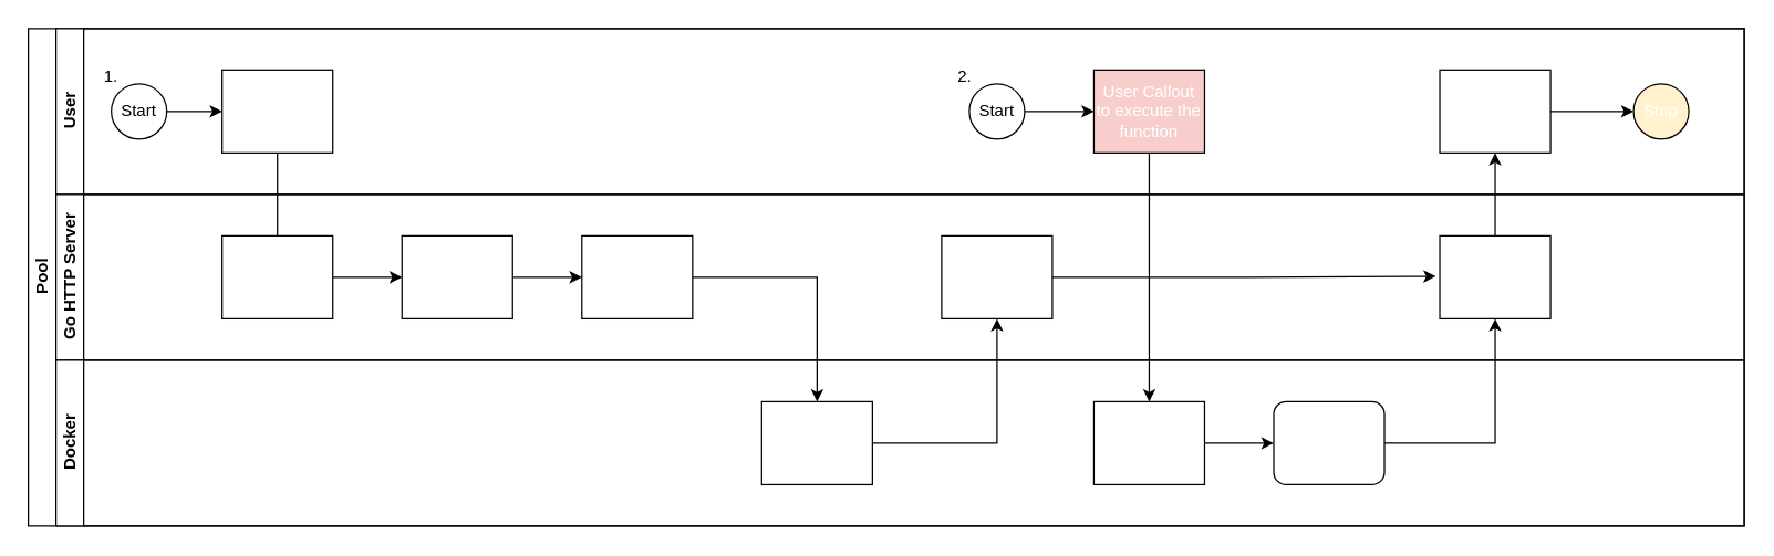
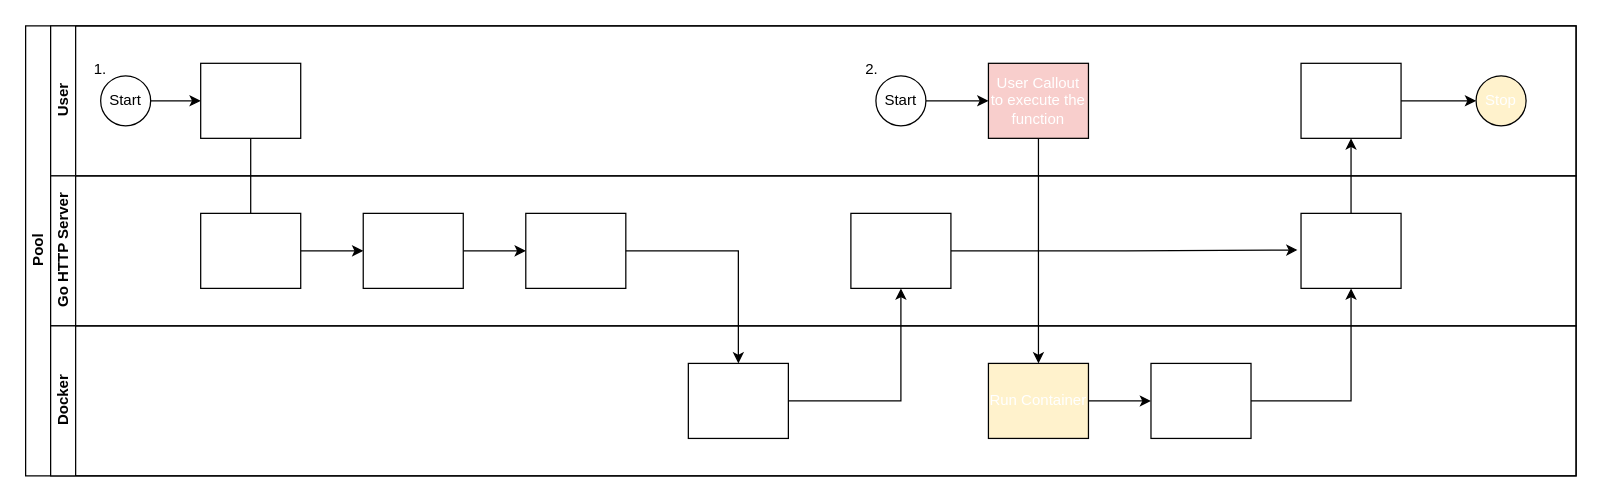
  <mxCell id="0" />
  <mxCell id="1" parent="0" />
  <mxCell id="2" value="Pool" style="swimlane;html=1;childLayout=stackLayout;resizeParent=1;resizeParentMax=0;horizontal=0;startSize=20;horizontalStack=0;" parent="1" vertex="1"><mxGeometry x="20" y="20" width="1240" height="360" as="geometry" /></mxCell>
  <mxCell id="3" value="" style="edgeStyle=orthogonalEdgeStyle;rounded=0;orthogonalLoop=1;jettySize=auto;html=1;endArrow=none;endFill=0;" parent="2" source="7" target="17" edge="1"><mxGeometry relative="1" as="geometry" /></mxCell>
  <mxCell id="4" value="User" style="swimlane;html=1;startSize=20;horizontal=0;" parent="2" vertex="1"><mxGeometry x="20" width="1220" height="120" as="geometry" /></mxCell>
  <mxCell id="5" value="" style="edgeStyle=orthogonalEdgeStyle;rounded=0;orthogonalLoop=1;jettySize=auto;html=1;" parent="4" source="6" target="7" edge="1"><mxGeometry relative="1" as="geometry" /></mxCell>
  <mxCell id="6" value="Start" style="ellipse;whiteSpace=wrap;html=1;" parent="4" vertex="1"><mxGeometry x="40" y="40" width="40" height="40" as="geometry" /></mxCell>
  <mxCell id="7" value="&lt;font style=&quot;font-size: 11px; color: rgb(255, 255, 255);&quot;&gt;User Uploads&lt;/font&gt;&lt;div&gt;&lt;font style=&quot;font-size: 11px; color: rgb(255, 255, 255);&quot;&gt;Code Create&lt;/font&gt;&lt;/div&gt;&lt;div&gt;&lt;font style=&quot;font-size: 11px; color: rgb(255, 255, 255);&quot;&gt;(zip)&lt;/font&gt;&lt;/div&gt;" style="rounded=0;whiteSpace=wrap;html=1;fontFamily=Helvetica;fontSize=12;fontColor=#000000;align=center;" parent="4" vertex="1"><mxGeometry x="120" y="30" width="80" height="60" as="geometry" /></mxCell>
  <mxCell id="8" value="&lt;font color=&quot;#ffffff&quot;&gt;Output in HTTP Response&lt;/font&gt;" style="rounded=0;whiteSpace=wrap;html=1;fontFamily=Helvetica;fontSize=12;fontColor=#000000;align=center;" vertex="1" parent="4"><mxGeometry x="1000" y="30" width="80" height="60" as="geometry" /></mxCell>
  <mxCell id="9" value="" style="edgeStyle=orthogonalEdgeStyle;rounded=0;orthogonalLoop=1;jettySize=auto;html=1;entryX=0;entryY=0.5;entryDx=0;entryDy=0;" edge="1" parent="4" source="10" target="12"><mxGeometry relative="1" as="geometry"><mxPoint x="750" y="60" as="targetPoint" /></mxGeometry></mxCell>
  <mxCell id="10" value="Start" style="ellipse;whiteSpace=wrap;html=1;" vertex="1" parent="4"><mxGeometry x="660" y="40" width="40" height="40" as="geometry" /></mxCell>
  <mxCell id="11" style="edgeStyle=orthogonalEdgeStyle;rounded=0;orthogonalLoop=1;jettySize=auto;html=1;" edge="1" parent="4" source="12"><mxGeometry relative="1" as="geometry"><mxPoint x="790" y="270" as="targetPoint" /></mxGeometry></mxCell>
  <mxCell id="12" value="&lt;font color=&quot;#ffffff&quot;&gt;User Callout to execute the function&lt;/font&gt;" style="rounded=0;whiteSpace=wrap;html=1;fontFamily=Helvetica;fontSize=12;fontColor=#000000;align=center;fillColor=#f8cecc;" vertex="1" parent="4"><mxGeometry x="750" y="30" width="80" height="60" as="geometry" /></mxCell>
  <mxCell id="13" value="2." style="text;html=1;align=center;verticalAlign=middle;whiteSpace=wrap;rounded=0;" vertex="1" parent="4"><mxGeometry x="627" y="20" width="60" height="30" as="geometry" /></mxCell>
  <mxCell id="14" value="1." style="text;html=1;align=center;verticalAlign=middle;whiteSpace=wrap;rounded=0;" vertex="1" parent="4"><mxGeometry x="10" y="20" width="60" height="30" as="geometry" /></mxCell>
  <mxCell id="15" value="Go HTTP Server" style="swimlane;html=1;startSize=20;horizontal=0;" parent="2" vertex="1"><mxGeometry x="20" y="120" width="1220" height="120" as="geometry" /></mxCell>
  <mxCell id="16" value="" style="edgeStyle=orthogonalEdgeStyle;rounded=0;orthogonalLoop=1;jettySize=auto;html=1;" edge="1" parent="15" source="17" target="19"><mxGeometry relative="1" as="geometry" /></mxCell>
  <mxCell id="17" value="&lt;font style=&quot;color: rgb(255, 255, 255);&quot;&gt;Extract Zip to Temp Dir&lt;/font&gt;" style="rounded=0;whiteSpace=wrap;html=1;fontFamily=Helvetica;fontSize=12;fontColor=#000000;align=center;" parent="15" vertex="1"><mxGeometry x="120" y="30" width="80" height="60" as="geometry" /></mxCell>
  <mxCell id="18" value="" style="edgeStyle=orthogonalEdgeStyle;rounded=0;orthogonalLoop=1;jettySize=auto;html=1;" edge="1" parent="15" source="19" target="20"><mxGeometry relative="1" as="geometry" /></mxCell>
  <mxCell id="19" value="&lt;font style=&quot;color: rgb(255, 255, 255);&quot;&gt;Detect Lang&lt;/font&gt;" style="rounded=0;whiteSpace=wrap;html=1;fontFamily=Helvetica;fontSize=12;fontColor=#000000;align=center;" vertex="1" parent="15"><mxGeometry x="250" y="30" width="80" height="60" as="geometry" /></mxCell>
  <mxCell id="20" value="&lt;font style=&quot;color: rgb(255, 255, 255);&quot;&gt;Create Dockerfile&lt;/font&gt;" style="rounded=0;whiteSpace=wrap;html=1;fontFamily=Helvetica;fontSize=12;fontColor=#000000;align=center;" vertex="1" parent="15"><mxGeometry x="380" y="30" width="80" height="60" as="geometry" /></mxCell>
  <mxCell id="21" value="&lt;font color=&quot;#ffffff&quot;&gt;Callout&lt;/font&gt;" style="rounded=0;whiteSpace=wrap;html=1;fontFamily=Helvetica;fontSize=12;fontColor=#000000;align=center;" vertex="1" parent="15"><mxGeometry x="1000" y="30" width="80" height="60" as="geometry" /></mxCell>
  <mxCell id="22" value="Docker" style="swimlane;html=1;startSize=20;horizontal=0;" parent="2" vertex="1"><mxGeometry x="20" y="240" width="1220" height="120" as="geometry" /></mxCell>
- <mxCell id="23" value="&lt;font color=&quot;#ffffff&quot;&gt;Run Container&lt;/font&gt;" style="rounded=0;whiteSpace=wrap;html=1;fontFamily=Helvetica;fontSize=12;fontColor=#000000;align=center;" vertex="1" parent="22"><mxGeometry x="750" y="30" width="80" height="60" as="geometry" /></mxCell>
- <mxCell id="24" value="&lt;font color=&quot;#ffffff&quot;&gt;Execute Function&lt;/font&gt;" style="whiteSpace=wrap;html=1;fontFamily=Helvetica;fontSize=12;fontColor=#000000;align=center;rounded=1;" vertex="1" parent="22"><mxGeometry x="880" y="30" width="80" height="60" as="geometry" /></mxCell>
+ <mxCell id="23" value="&lt;font color=&quot;#ffffff&quot;&gt;Run Container&lt;/font&gt;" style="rounded=0;whiteSpace=wrap;html=1;fontFamily=Helvetica;fontSize=12;fontColor=#000000;align=center;fillColor=#fff2cc;" vertex="1" parent="22"><mxGeometry x="750" y="30" width="80" height="60" as="geometry" /></mxCell>
+ <mxCell id="24" value="&lt;font color=&quot;#ffffff&quot;&gt;Execute Function&lt;/font&gt;" style="rounded=0;whiteSpace=wrap;html=1;fontFamily=Helvetica;fontSize=12;fontColor=#000000;align=center;" vertex="1" parent="22"><mxGeometry x="880" y="30" width="80" height="60" as="geometry" /></mxCell>
  <mxCell id="25" value="" style="edgeStyle=orthogonalEdgeStyle;rounded=0;orthogonalLoop=1;jettySize=auto;html=1;" edge="1" parent="22" source="23" target="24"><mxGeometry relative="1" as="geometry" /></mxCell>
  <mxCell id="26" value="&lt;font style=&quot;color: rgb(255, 255, 255);&quot;&gt;Build Docker Image&lt;/font&gt;" style="rounded=0;whiteSpace=wrap;html=1;fontFamily=Helvetica;fontSize=12;fontColor=#000000;align=center;" vertex="1" parent="22"><mxGeometry x="510" y="30" width="80" height="60" as="geometry" /></mxCell>
  <mxCell id="27" value="" style="edgeStyle=orthogonalEdgeStyle;rounded=0;orthogonalLoop=1;jettySize=auto;html=1;" edge="1" parent="2" source="21" target="8"><mxGeometry relative="1" as="geometry" /></mxCell>
  <mxCell id="28" value="" style="edgeStyle=orthogonalEdgeStyle;rounded=0;orthogonalLoop=1;jettySize=auto;html=1;" edge="1" parent="2" source="24" target="21"><mxGeometry relative="1" as="geometry" /></mxCell>
  <mxCell id="29" value="" style="edgeStyle=orthogonalEdgeStyle;rounded=0;orthogonalLoop=1;jettySize=auto;html=1;" edge="1" parent="2" source="20" target="26"><mxGeometry relative="1" as="geometry" /></mxCell>
  <mxCell id="30" value="" style="edgeStyle=orthogonalEdgeStyle;rounded=0;orthogonalLoop=1;jettySize=auto;html=1;" edge="1" parent="1" source="26" target="32"><mxGeometry relative="1" as="geometry" /></mxCell>
  <mxCell id="31" value="" style="edgeStyle=orthogonalEdgeStyle;rounded=0;orthogonalLoop=1;jettySize=auto;html=1;entryX=-0.036;entryY=0.489;entryDx=0;entryDy=0;entryPerimeter=0;" edge="1" parent="1" source="32" target="21"><mxGeometry relative="1" as="geometry" /></mxCell>
  <mxCell id="32" value="&lt;font color=&quot;#ffffff&quot;&gt;Save the Image ID&lt;/font&gt;" style="rounded=0;whiteSpace=wrap;html=1;fontFamily=Helvetica;fontSize=12;fontColor=#000000;align=center;" vertex="1" parent="1"><mxGeometry x="680" y="170" width="80" height="60" as="geometry" /></mxCell>
  <mxCell id="33" value="&lt;font style=&quot;color: rgb(255, 255, 255);&quot;&gt;Stop&lt;/font&gt;" style="ellipse;whiteSpace=wrap;html=1;fontColor=#000000;rounded=0;fillColor=#fff2cc;" vertex="1" parent="1"><mxGeometry x="1180" y="60" width="40" height="40" as="geometry" /></mxCell>
  <mxCell id="34" value="" style="edgeStyle=orthogonalEdgeStyle;rounded=0;orthogonalLoop=1;jettySize=auto;html=1;" edge="1" parent="1" source="8" target="33"><mxGeometry relative="1" as="geometry" /></mxCell>
